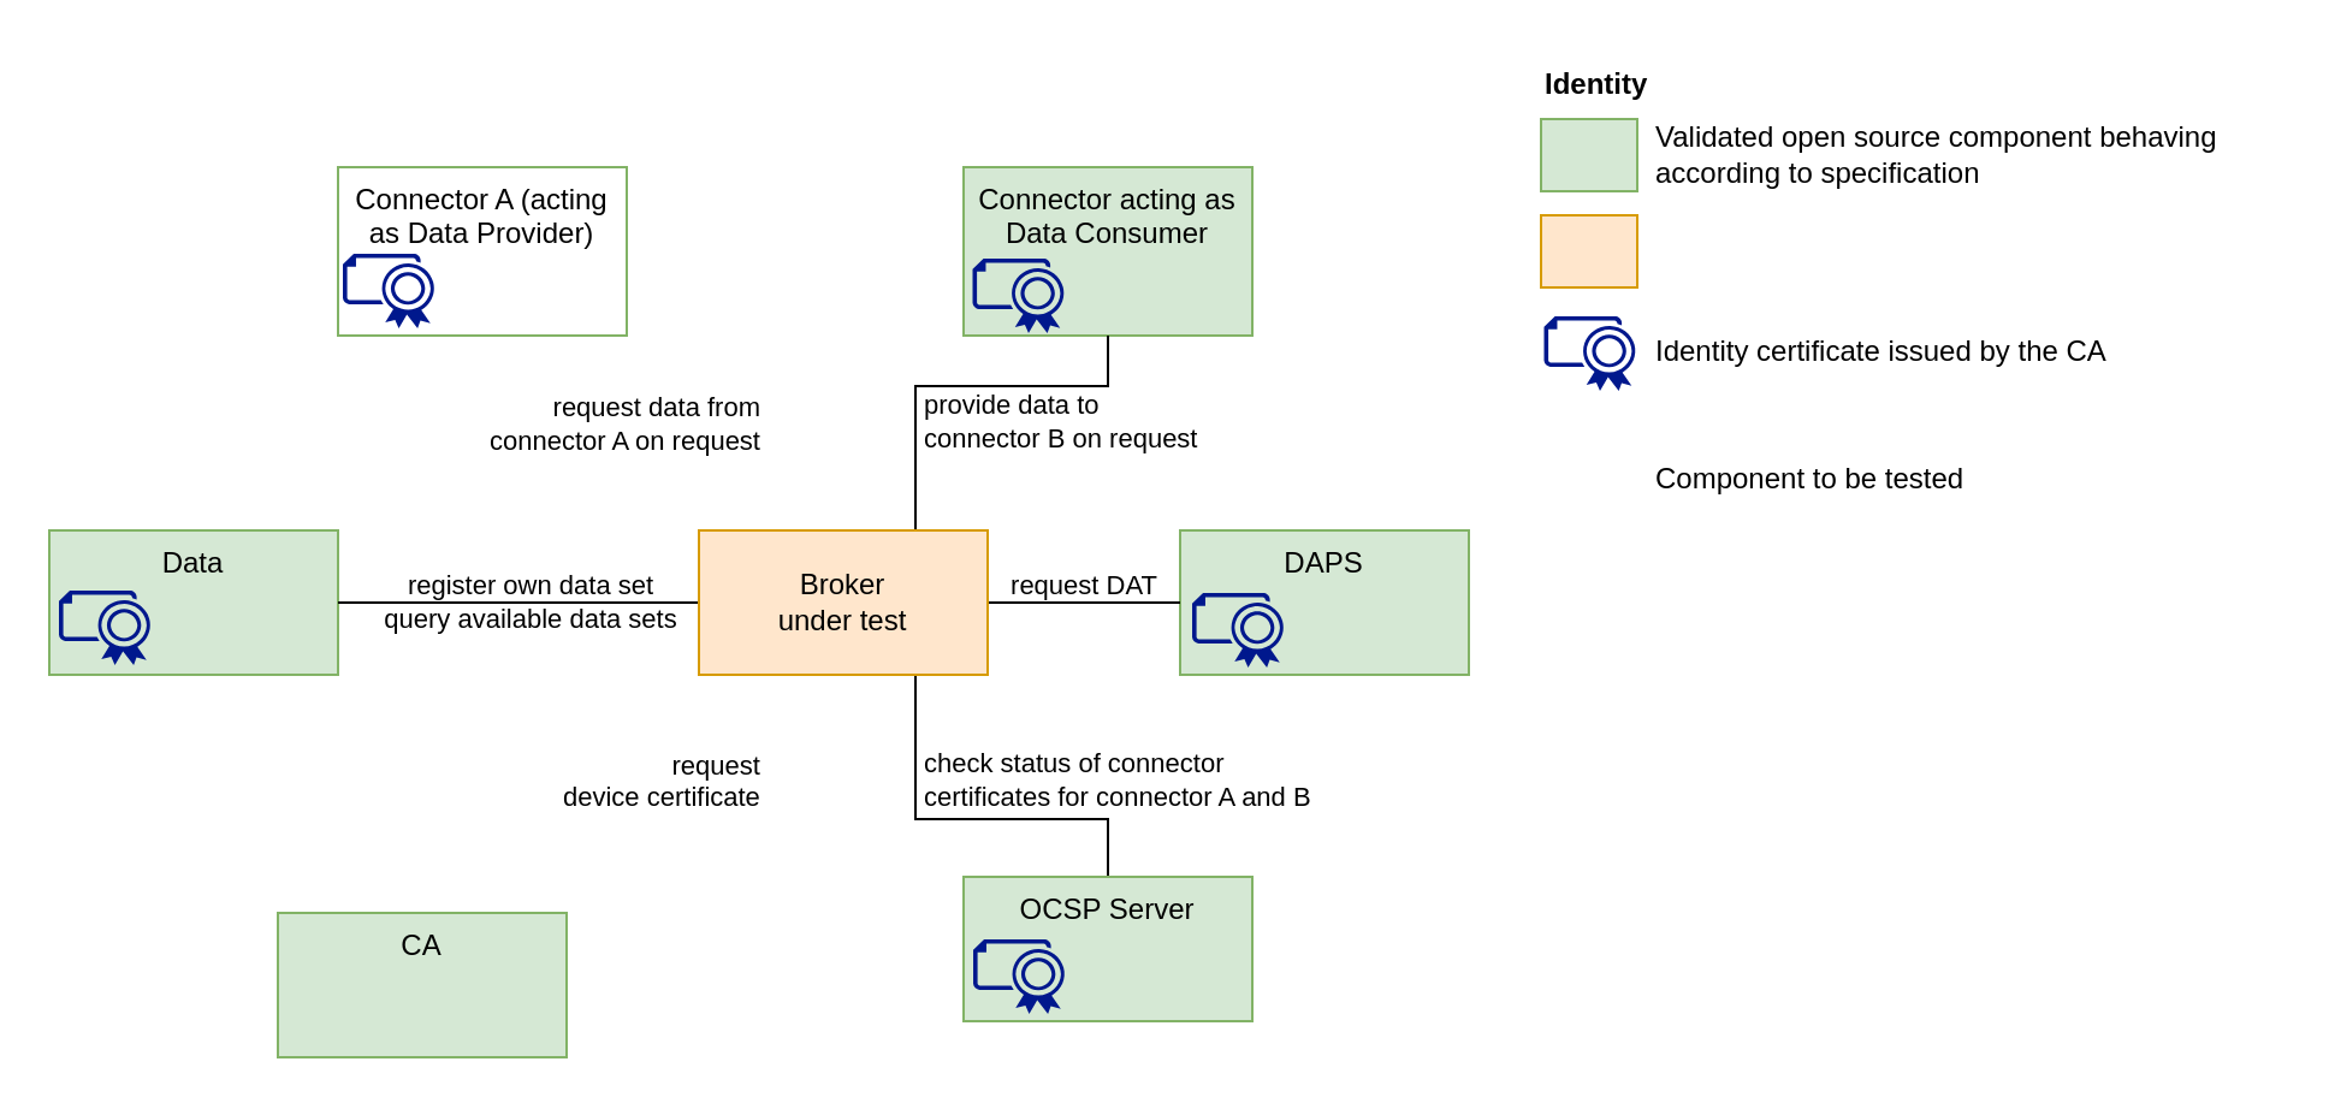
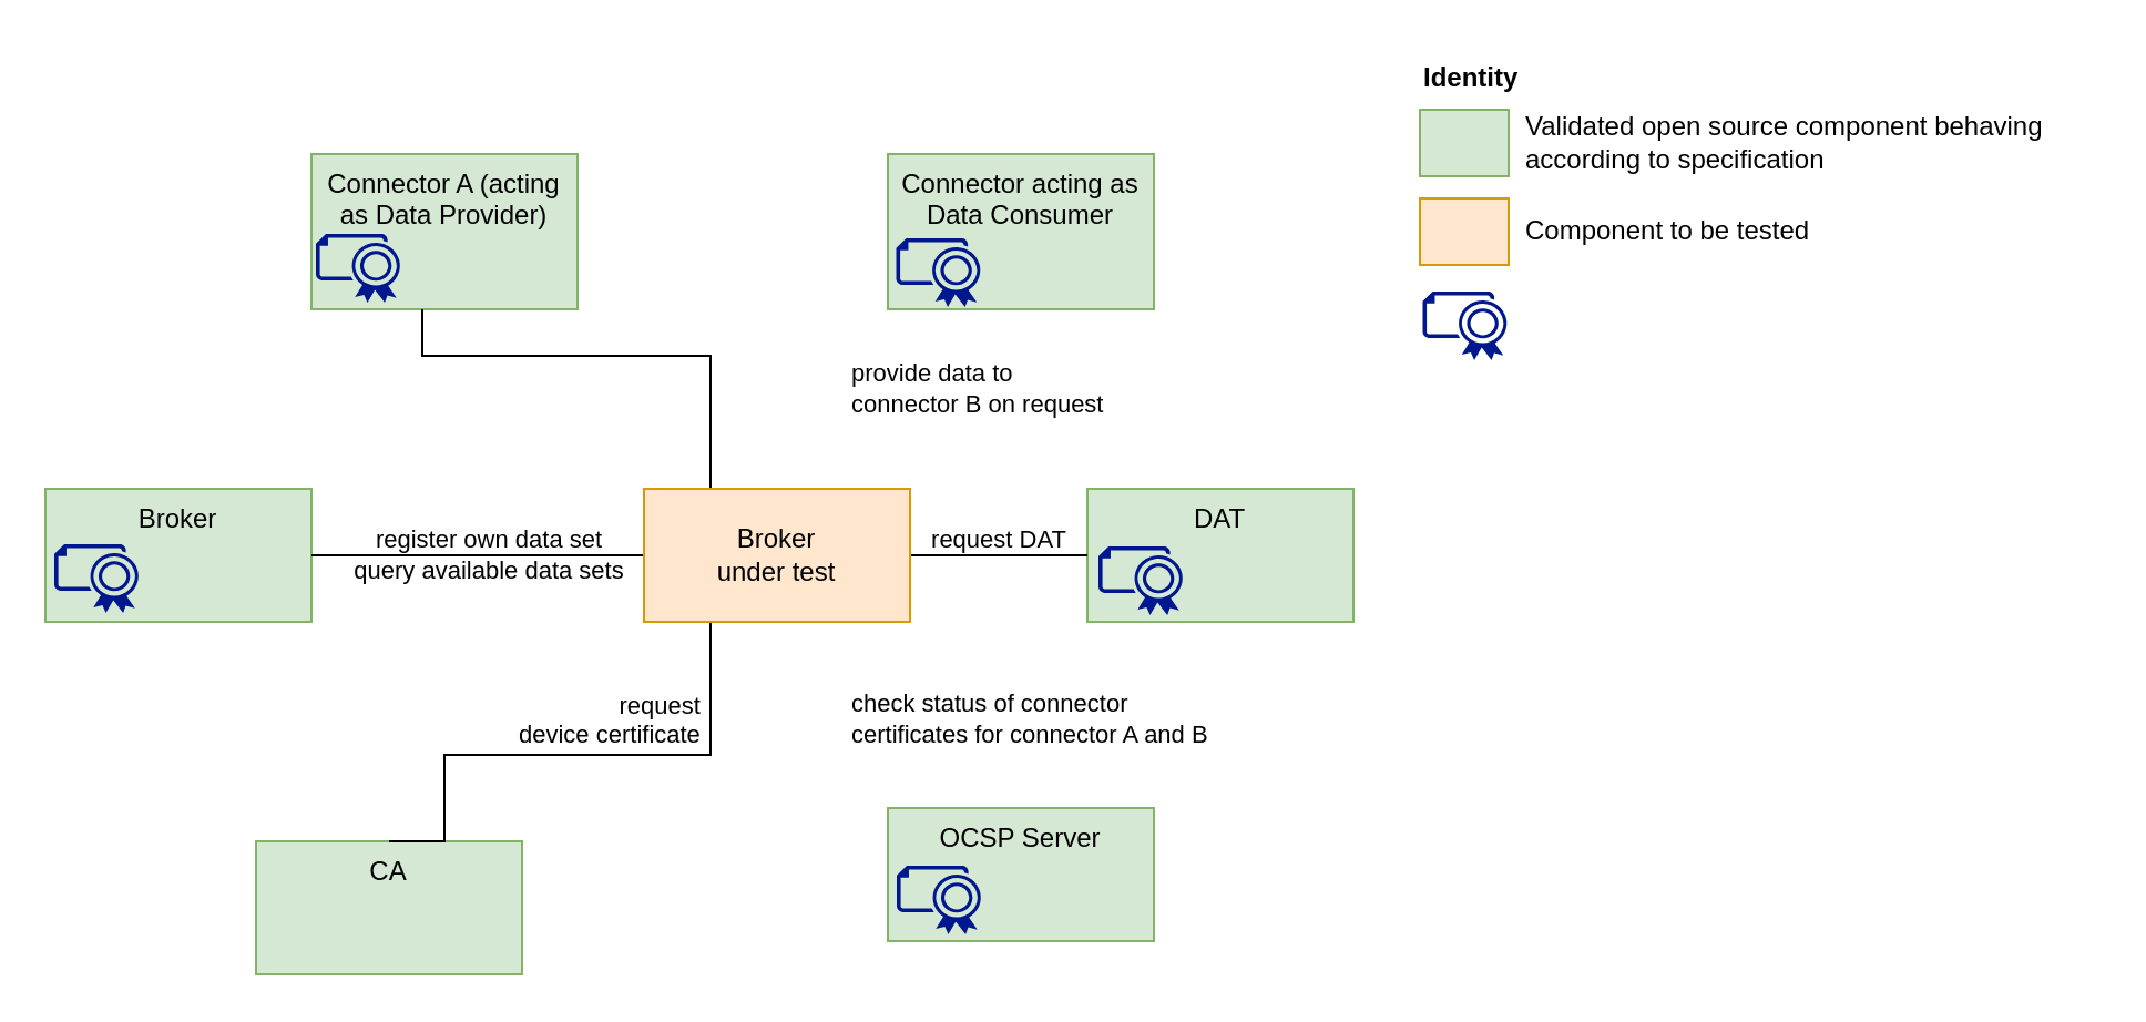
  <mxCell id="0" />
  <mxCell id="1" parent="0" />
  <mxCell id="2" value="CA" style="rounded=0;whiteSpace=wrap;html=1;fillColor=#d5e8d4;strokeColor=#82b366;verticalAlign=top;" vertex="1" parent="1"><mxGeometry x="115" y="379" width="120" height="60" as="geometry" /></mxCell>
- <mxCell id="3" value="DAPS" style="rounded=0;whiteSpace=wrap;html=1;fillColor=#d5e8d4;strokeColor=#82b366;verticalAlign=top;" vertex="1" parent="1"><mxGeometry x="490" y="220" width="120" height="60" as="geometry" /></mxCell>
- <mxCell id="4" value="Connector A (acting as Data Provider)" style="rounded=0;whiteSpace=wrap;html=1;fillColor=#ffffff;strokeColor=#82b366;verticalAlign=top;" vertex="1" parent="1"><mxGeometry x="140" y="69" width="120" height="70" as="geometry" /></mxCell>
+ <mxCell id="3" value="DAT" style="rounded=0;whiteSpace=wrap;html=1;fillColor=#d5e8d4;strokeColor=#82b366;verticalAlign=top;" vertex="1" parent="1"><mxGeometry x="490" y="220" width="120" height="60" as="geometry" /></mxCell>
+ <mxCell id="4" value="Connector A (acting as Data Provider)" style="rounded=0;whiteSpace=wrap;html=1;fillColor=#d5e8d4;strokeColor=#82b366;verticalAlign=top;" vertex="1" parent="1"><mxGeometry x="140" y="69" width="120" height="70" as="geometry" /></mxCell>
  <mxCell id="5" value="Connector acting as Data Consumer" style="rounded=0;whiteSpace=wrap;html=1;fillColor=#d5e8d4;strokeColor=#82b366;verticalAlign=top;" vertex="1" parent="1"><mxGeometry x="400" y="69" width="120" height="70" as="geometry" /></mxCell>
- <mxCell id="6" value="Data" style="rounded=0;whiteSpace=wrap;html=1;fillColor=#d5e8d4;strokeColor=#82b366;verticalAlign=top;" vertex="1" parent="1"><mxGeometry x="20" y="220" width="120" height="60" as="geometry" /></mxCell>
+ <mxCell id="6" value="Broker" style="rounded=0;whiteSpace=wrap;html=1;fillColor=#d5e8d4;strokeColor=#82b366;verticalAlign=top;" vertex="1" parent="1"><mxGeometry x="20" y="220" width="120" height="60" as="geometry" /></mxCell>
  <mxCell id="7" value="register own data set&lt;br&gt;query available data sets" style="edgeStyle=orthogonalEdgeStyle;rounded=0;orthogonalLoop=1;jettySize=auto;html=1;endArrow=none;endFill=0;align=center;verticalAlign=middle;labelBackgroundColor=none;" edge="1" parent="1" source="13" target="6"><mxGeometry x="-0.067" relative="1" as="geometry"><mxPoint as="offset" /></mxGeometry></mxCell>
- <mxCell id="8" value="" style="edgeStyle=orthogonalEdgeStyle;rounded=0;orthogonalLoop=1;jettySize=auto;html=1;entryX=0.5;entryY=1;entryDx=0;entryDy=0;endArrow=none;endFill=0;align=left;exitX=0.75;exitY=0;exitDx=0;exitDy=0;" edge="1" parent="1" source="13" target="5"><mxGeometry x="-0.581" y="-10" relative="1" as="geometry"><Array as="points"><mxPoint x="380" y="160" /><mxPoint x="460" y="160" /></Array><mxPoint as="offset" /></mxGeometry></mxCell>
+ <mxCell id="9" style="edgeStyle=orthogonalEdgeStyle;rounded=0;orthogonalLoop=1;jettySize=auto;html=1;endArrow=none;endFill=0;align=center;exitX=0.25;exitY=0;exitDx=0;exitDy=0;" edge="1" parent="1" source="13" target="4"><mxGeometry relative="1" as="geometry"><Array as="points"><mxPoint x="320" y="160" /><mxPoint x="190" y="160" /></Array></mxGeometry></mxCell>
  <mxCell id="10" value="request DAT&lt;br&gt;&amp;nbsp;" style="edgeStyle=orthogonalEdgeStyle;rounded=0;orthogonalLoop=1;jettySize=auto;html=1;entryX=0;entryY=0.5;entryDx=0;entryDy=0;endArrow=none;endFill=0;align=center;verticalAlign=middle;labelBackgroundColor=none;" edge="1" parent="1" source="13" target="3"><mxGeometry relative="1" as="geometry" /></mxCell>
- <mxCell id="12" style="edgeStyle=orthogonalEdgeStyle;rounded=0;orthogonalLoop=1;jettySize=auto;html=1;endArrow=none;endFill=0;align=right;" edge="1" parent="1" source="13" target="25"><mxGeometry relative="1" as="geometry"><Array as="points"><mxPoint x="380" y="340" /><mxPoint x="460" y="340" /></Array></mxGeometry></mxCell>
+ <mxCell id="11" value="" style="edgeStyle=orthogonalEdgeStyle;rounded=0;orthogonalLoop=1;jettySize=auto;html=1;entryX=0.5;entryY=0;entryDx=0;entryDy=0;endArrow=none;endFill=0;align=right;exitX=0.25;exitY=1;exitDx=0;exitDy=0;" edge="1" parent="1" source="13" target="2"><mxGeometry x="-0.658" y="-10" relative="1" as="geometry"><Array as="points"><mxPoint x="320" y="340" /><mxPoint x="200" y="340" /></Array><mxPoint as="offset" /></mxGeometry></mxCell>
  <mxCell id="13" value="Broker&lt;br&gt;under test" style="rounded=0;whiteSpace=wrap;html=1;fillColor=#ffe6cc;strokeColor=#d79b00;" vertex="1" parent="1"><mxGeometry x="290" y="220" width="120" height="60" as="geometry" /></mxCell>
  <mxCell id="14" value="" style="rounded=0;whiteSpace=wrap;html=1;fillColor=#d5e8d4;strokeColor=#82b366;" vertex="1" parent="1"><mxGeometry x="640" y="49" width="40" height="30" as="geometry" /></mxCell>
  <mxCell id="15" value="Validated open source component behaving according to specification" style="text;html=1;strokeColor=none;fillColor=none;align=left;verticalAlign=middle;whiteSpace=wrap;rounded=0;" vertex="1" parent="1"><mxGeometry x="686" y="49" width="260" height="30" as="geometry" /></mxCell>
  <mxCell id="16" value="" style="rounded=0;whiteSpace=wrap;html=1;fillColor=#ffe6cc;strokeColor=#d79b00;" vertex="1" parent="1"><mxGeometry x="640" y="89" width="40" height="30" as="geometry" /></mxCell>
- <mxCell id="17" value="Component to be tested" style="text;html=1;strokeColor=none;fillColor=none;align=left;verticalAlign=middle;whiteSpace=wrap;rounded=0;" vertex="1" parent="1"><mxGeometry x="686" y="184" width="260" height="30" as="geometry" /></mxCell>
+ <mxCell id="17" value="Component to be tested" style="text;html=1;strokeColor=none;fillColor=none;align=left;verticalAlign=middle;whiteSpace=wrap;rounded=0;" vertex="1" parent="1"><mxGeometry x="686" y="89" width="260" height="30" as="geometry" /></mxCell>
  <mxCell id="18" value="&lt;b&gt;Identity&lt;/b&gt;" style="text;html=1;strokeColor=none;fillColor=none;align=left;verticalAlign=middle;whiteSpace=wrap;rounded=0;" vertex="1" parent="1"><mxGeometry x="640" y="20" width="260" height="30" as="geometry" /></mxCell>
  <mxCell id="19" value="" style="aspect=fixed;pointerEvents=1;shadow=0;dashed=0;html=1;strokeColor=none;labelPosition=center;verticalLabelPosition=bottom;verticalAlign=top;align=center;fillColor=#00188D;shape=mxgraph.azure.certificate" vertex="1" parent="1"><mxGeometry x="142" y="105" width="38.75" height="31" as="geometry" /></mxCell>
  <mxCell id="20" value="" style="aspect=fixed;pointerEvents=1;shadow=0;dashed=0;html=1;strokeColor=none;labelPosition=center;verticalLabelPosition=bottom;verticalAlign=top;align=center;fillColor=#00188D;shape=mxgraph.azure.certificate" vertex="1" parent="1"><mxGeometry x="403.75" y="107" width="38.75" height="31" as="geometry" /></mxCell>
  <mxCell id="21" value="" style="aspect=fixed;pointerEvents=1;shadow=0;dashed=0;html=1;strokeColor=none;labelPosition=center;verticalLabelPosition=bottom;verticalAlign=top;align=center;fillColor=#00188D;shape=mxgraph.azure.certificate" vertex="1" parent="1"><mxGeometry x="24" y="245" width="38.75" height="31" as="geometry" /></mxCell>
  <mxCell id="22" value="" style="aspect=fixed;pointerEvents=1;shadow=0;dashed=0;html=1;strokeColor=none;labelPosition=center;verticalLabelPosition=bottom;verticalAlign=top;align=center;fillColor=#00188D;shape=mxgraph.azure.certificate" vertex="1" parent="1"><mxGeometry x="641.25" y="131" width="38.75" height="31" as="geometry" /></mxCell>
- <mxCell id="23" value="Identity certificate issued by the CA" style="text;html=1;strokeColor=none;fillColor=none;align=left;verticalAlign=middle;whiteSpace=wrap;rounded=0;" vertex="1" parent="1"><mxGeometry x="686" y="131" width="260" height="30" as="geometry" /></mxCell>
  <mxCell id="24" value="" style="aspect=fixed;pointerEvents=1;shadow=0;dashed=0;html=1;strokeColor=none;labelPosition=center;verticalLabelPosition=bottom;verticalAlign=top;align=center;fillColor=#00188D;shape=mxgraph.azure.certificate" vertex="1" parent="1"><mxGeometry x="495" y="246" width="38.75" height="31" as="geometry" /></mxCell>
  <mxCell id="25" value="OCSP Server" style="rounded=0;whiteSpace=wrap;html=1;fillColor=#d5e8d4;strokeColor=#82b366;verticalAlign=top;" vertex="1" parent="1"><mxGeometry x="400" y="364" width="120" height="60" as="geometry" /></mxCell>
- <mxCell id="26" value="&lt;span style=&quot;color: rgb(0, 0, 0); font-family: helvetica; font-size: 11px; font-style: normal; font-weight: 400; letter-spacing: normal; text-indent: 0px; text-transform: none; word-spacing: 0px; background-color: rgb(255, 255, 255); display: inline; float: none;&quot;&gt;request data from&lt;/span&gt;&lt;br style=&quot;color: rgb(0, 0, 0); font-family: helvetica; font-size: 11px; font-style: normal; font-weight: 400; letter-spacing: normal; text-indent: 0px; text-transform: none; word-spacing: 0px;&quot;&gt;&lt;span style=&quot;color: rgb(0, 0, 0); font-family: helvetica; font-size: 11px; font-style: normal; font-weight: 400; letter-spacing: normal; text-indent: 0px; text-transform: none; word-spacing: 0px; background-color: rgb(255, 255, 255); display: inline; float: none;&quot;&gt;connector A on request&lt;/span&gt;" style="text;whiteSpace=wrap;html=1;align=right;" vertex="1" parent="1"><mxGeometry x="177.75" y="155" width="140" height="40" as="geometry" /></mxCell>
  <mxCell id="27" value="" style="aspect=fixed;pointerEvents=1;shadow=0;dashed=0;html=1;strokeColor=none;labelPosition=center;verticalLabelPosition=bottom;verticalAlign=top;align=center;fillColor=#00188D;shape=mxgraph.azure.certificate" vertex="1" parent="1"><mxGeometry x="404" y="390" width="38.75" height="31" as="geometry" /></mxCell>
  <mxCell id="28" value="&lt;meta charset=&quot;utf-8&quot;&gt;&lt;span style=&quot;color: rgb(0, 0, 0); font-family: helvetica; font-size: 11px; font-style: normal; font-weight: 400; letter-spacing: normal; text-align: left; text-indent: 0px; text-transform: none; word-spacing: 0px; background-color: rgb(255, 255, 255); display: inline; float: none;&quot;&gt;provide data to&lt;/span&gt;&lt;br style=&quot;color: rgb(0, 0, 0); font-family: helvetica; font-size: 11px; font-style: normal; font-weight: 400; letter-spacing: normal; text-align: left; text-indent: 0px; text-transform: none; word-spacing: 0px;&quot;&gt;&lt;span style=&quot;color: rgb(0, 0, 0); font-family: helvetica; font-size: 11px; font-style: normal; font-weight: 400; letter-spacing: normal; text-align: left; text-indent: 0px; text-transform: none; word-spacing: 0px; background-color: rgb(255, 255, 255); display: inline; float: none;&quot;&gt;connector B on request&lt;/span&gt;" style="text;whiteSpace=wrap;html=1;" vertex="1" parent="1"><mxGeometry x="382" y="154" width="140" height="40" as="geometry" /></mxCell>
  <mxCell id="29" value="&lt;meta charset=&quot;utf-8&quot;&gt;&lt;span style=&quot;color: rgb(0, 0, 0); font-family: helvetica; font-size: 11px; font-style: normal; font-weight: 400; letter-spacing: normal; text-align: left; text-indent: 0px; text-transform: none; word-spacing: 0px; background-color: rgb(255, 255, 255); display: inline; float: none;&quot;&gt;check status of connector&lt;/span&gt;&lt;br style=&quot;color: rgb(0, 0, 0); font-family: helvetica; font-size: 11px; font-style: normal; font-weight: 400; letter-spacing: normal; text-align: left; text-indent: 0px; text-transform: none; word-spacing: 0px;&quot;&gt;&lt;span style=&quot;color: rgb(0, 0, 0); font-family: helvetica; font-size: 11px; font-style: normal; font-weight: 400; letter-spacing: normal; text-align: left; text-indent: 0px; text-transform: none; word-spacing: 0px; background-color: rgb(255, 255, 255); display: inline; float: none;&quot;&gt;certificates for connector A and B&lt;/span&gt;" style="text;whiteSpace=wrap;html=1;" vertex="1" parent="1"><mxGeometry x="382" y="303" width="190" height="40" as="geometry" /></mxCell>
  <mxCell id="30" value="&lt;meta charset=&quot;utf-8&quot;&gt;&lt;div style=&quot;color: rgb(0, 0, 0); font-family: helvetica; font-size: 11px; font-style: normal; font-weight: 400; letter-spacing: normal; text-align: right; text-indent: 0px; text-transform: none; word-spacing: 0px;&quot;&gt;request&lt;/div&gt;&lt;div style=&quot;color: rgb(0, 0, 0); font-family: helvetica; font-size: 11px; font-style: normal; font-weight: 400; letter-spacing: normal; text-align: right; text-indent: 0px; text-transform: none; word-spacing: 0px;&quot;&gt;device&amp;nbsp;certificate&lt;/div&gt;" style="text;whiteSpace=wrap;html=1;" vertex="1" parent="1"><mxGeometry x="232" y="305" width="110" height="40" as="geometry" /></mxCell>
